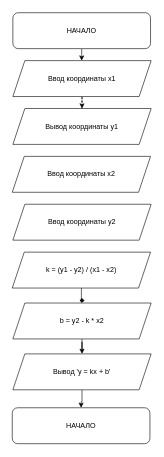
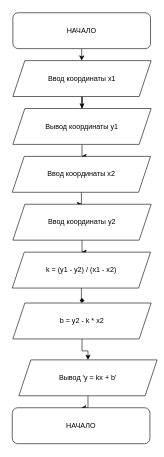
  <mxCell id="0" />
  <mxCell id="1" parent="0" />
  <mxCell id="2" value="" style="edgeStyle=orthogonalEdgeStyle;rounded=0;orthogonalLoop=1;jettySize=auto;html=1;" edge="1" parent="1" source="3" target="5"><mxGeometry relative="1" as="geometry" /></mxCell>
  <mxCell id="3" value="НАЧАЛО" style="rounded=1;whiteSpace=wrap;html=1;" vertex="1" parent="1"><mxGeometry x="21" y="20" width="230" height="60" as="geometry" /></mxCell>
- <mxCell id="4" value="" style="edgeStyle=orthogonalEdgeStyle;rounded=0;orthogonalLoop=1;jettySize=auto;html=1;dashed=1;" edge="1" parent="1" source="5" target="7"><mxGeometry relative="1" as="geometry" /></mxCell>
+ <mxCell id="4" value="" style="edgeStyle=orthogonalEdgeStyle;rounded=0;orthogonalLoop=1;jettySize=auto;html=1;" edge="1" parent="1" source="5" target="7"><mxGeometry relative="1" as="geometry" /></mxCell>
  <mxCell id="5" value="Ввод координаты х1" style="shape=parallelogram;perimeter=parallelogramPerimeter;whiteSpace=wrap;html=1;fixedSize=1;" vertex="1" parent="1"><mxGeometry x="21" y="100" width="231" height="60" as="geometry" /></mxCell>
+ <mxCell id="6" value="" style="edgeStyle=orthogonalEdgeStyle;rounded=0;orthogonalLoop=1;jettySize=auto;html=1;" edge="1" parent="1" source="7" target="9"><mxGeometry relative="1" as="geometry" /></mxCell>
  <mxCell id="7" value="Вывод координаты y1" style="shape=parallelogram;perimeter=parallelogramPerimeter;whiteSpace=wrap;html=1;fixedSize=1;" vertex="1" parent="1"><mxGeometry x="21" y="180" width="231" height="60" as="geometry" /></mxCell>
+ <mxCell id="8" value="" style="edgeStyle=orthogonalEdgeStyle;rounded=0;orthogonalLoop=1;jettySize=auto;html=1;" edge="1" parent="1" source="9" target="11"><mxGeometry relative="1" as="geometry" /></mxCell>
  <mxCell id="9" value="Ввод координаты x2" style="shape=parallelogram;perimeter=parallelogramPerimeter;whiteSpace=wrap;html=1;fixedSize=1;" vertex="1" parent="1"><mxGeometry x="20" y="260" width="231" height="60" as="geometry" /></mxCell>
+ <mxCell id="10" value="" style="edgeStyle=orthogonalEdgeStyle;rounded=0;orthogonalLoop=1;jettySize=auto;html=1;" edge="1" parent="1" source="11" target="13"><mxGeometry relative="1" as="geometry" /></mxCell>
  <mxCell id="11" value="Ввод координаты y2" style="shape=parallelogram;perimeter=parallelogramPerimeter;whiteSpace=wrap;html=1;fixedSize=1;" vertex="1" parent="1"><mxGeometry x="21" y="340" width="231" height="60" as="geometry" /></mxCell>
  <mxCell id="12" value="" style="edgeStyle=orthogonalEdgeStyle;rounded=0;orthogonalLoop=1;jettySize=auto;html=1;endArrow=diamond;" edge="1" parent="1" source="13" target="15"><mxGeometry relative="1" as="geometry" /></mxCell>
  <mxCell id="13" value="k = (y1 - y2) / (x1 - x2)" style="shape=parallelogram;perimeter=parallelogramPerimeter;whiteSpace=wrap;html=1;fixedSize=1;" vertex="1" parent="1"><mxGeometry x="20" y="420" width="231" height="60" as="geometry" /></mxCell>
  <mxCell id="14" value="" style="edgeStyle=orthogonalEdgeStyle;rounded=0;orthogonalLoop=1;jettySize=auto;html=1;" edge="1" parent="1" source="15" target="17"><mxGeometry relative="1" as="geometry" /></mxCell>
  <mxCell id="15" value="b = y2 - k * x2" style="shape=parallelogram;perimeter=parallelogramPerimeter;whiteSpace=wrap;html=1;fixedSize=1;" vertex="1" parent="1"><mxGeometry x="21" y="505" width="231" height="60" as="geometry" /></mxCell>
  <mxCell id="16" value="" style="edgeStyle=orthogonalEdgeStyle;rounded=0;orthogonalLoop=1;jettySize=auto;html=1;" edge="1" parent="1" source="17" target="18"><mxGeometry relative="1" as="geometry" /></mxCell>
- <mxCell id="17" value="Вывод 'y = kx + b'" style="shape=parallelogram;perimeter=parallelogramPerimeter;whiteSpace=wrap;html=1;fixedSize=1;" vertex="1" parent="1"><mxGeometry x="21" y="590" width="231" height="60" as="geometry" /></mxCell>
+ <mxCell id="17" value="Вывод 'y = kx + b'" style="shape=parallelogram;perimeter=parallelogramPerimeter;whiteSpace=wrap;html=1;fixedSize=1;" vertex="1" parent="1"><mxGeometry x="31" y="600" width="231" height="60" as="geometry" /></mxCell>
  <mxCell id="18" value="НАЧАЛО" style="rounded=1;whiteSpace=wrap;html=1;" vertex="1" parent="1"><mxGeometry x="20" y="680" width="230" height="60" as="geometry" /></mxCell>
